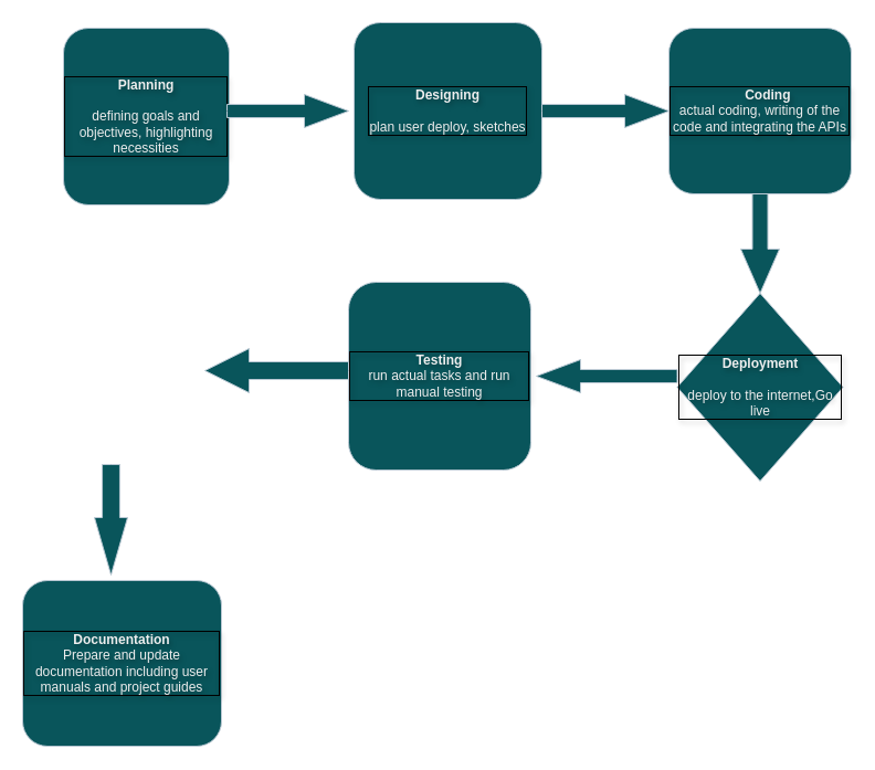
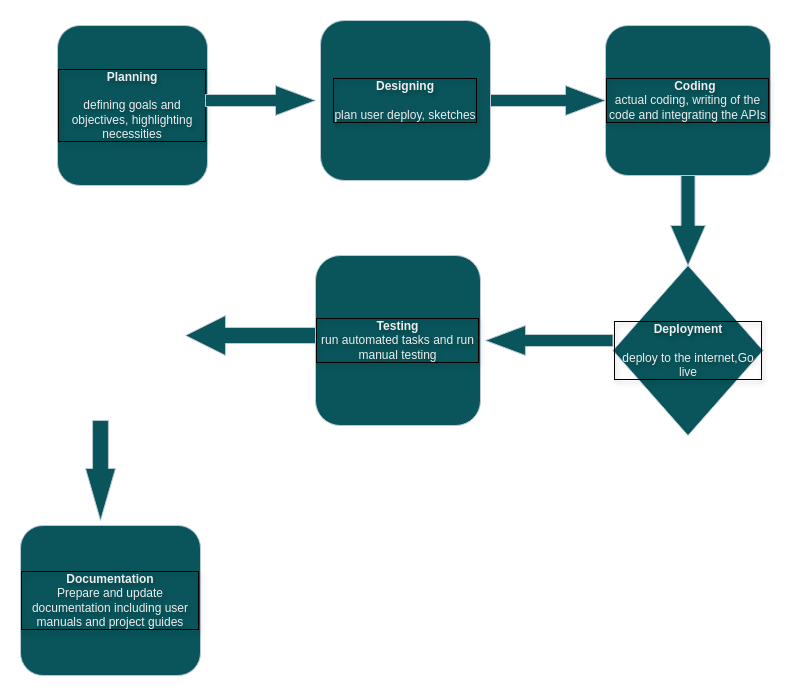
  <mxCell id="0" />
  <mxCell id="1" parent="0" />
  <mxCell id="2" value="&lt;span&gt;Planning&lt;/span&gt;&lt;div&gt;&lt;br&gt;&lt;div&gt;&lt;span style=&quot;font-weight: normal;&quot;&gt;defining goals and objectives, highlighting necessities&lt;/span&gt;&lt;/div&gt;&lt;/div&gt;" style="rounded=1;whiteSpace=wrap;html=1;fontStyle=1;fillColor=#09555B;fontColor=#EEEEEE;strokeColor=#BAC8D3;labelBackgroundColor=none;labelBorderColor=default;textShadow=1;" vertex="1" parent="1"><mxGeometry x="57" y="25" width="150" height="160" as="geometry" /></mxCell>
  <mxCell id="3" value="Designing&lt;div&gt;&lt;span style=&quot;font-weight: normal;&quot;&gt;&lt;br&gt;&lt;/span&gt;&lt;/div&gt;&lt;div&gt;&lt;span style=&quot;font-weight: normal;&quot;&gt;plan user deploy, sketches&lt;/span&gt;&lt;/div&gt;" style="rounded=1;whiteSpace=wrap;html=1;fontStyle=1;fillColor=#09555B;fontColor=#EEEEEE;strokeColor=#BAC8D3;labelBackgroundColor=none;labelBorderColor=default;textShadow=1;" vertex="1" parent="1"><mxGeometry x="320" y="20" width="170" height="160" as="geometry" /></mxCell>
  <mxCell id="4" value="&lt;span style=&quot;white-space: pre;&quot;&gt;&#09;&lt;/span&gt;Coding&lt;span style=&quot;white-space: pre;&quot;&gt;&#09;&lt;/span&gt;&lt;div&gt;&lt;span style=&quot;font-weight: normal;&quot;&gt;actual coding, writing of the code and integrating the APIs&lt;/span&gt;&lt;/div&gt;" style="rounded=1;whiteSpace=wrap;html=1;fontStyle=1;fillColor=#09555B;fontColor=#EEEEEE;strokeColor=#BAC8D3;labelBackgroundColor=none;labelBorderColor=default;textShadow=1;" vertex="1" parent="1"><mxGeometry x="605" y="25" width="165" height="150" as="geometry" /></mxCell>
  <mxCell id="5" value="Deployment&lt;div&gt;&lt;span style=&quot;font-weight: normal;&quot;&gt;&lt;br&gt;&lt;/span&gt;&lt;/div&gt;&lt;div&gt;&lt;span style=&quot;font-weight: normal;&quot;&gt;deploy to the internet,Go live&lt;/span&gt;&lt;/div&gt;" style="rhombus;whiteSpace=wrap;html=1;fontStyle=1;fillColor=#09555B;fontColor=#EEEEEE;strokeColor=#BAC8D3;labelBackgroundColor=none;labelBorderColor=default;textShadow=1;" vertex="1" parent="1"><mxGeometry x="612.5" y="265" width="150" height="170" as="geometry" /></mxCell>
- <mxCell id="6" value="Testing&lt;div&gt;&lt;span style=&quot;font-weight: normal;&quot;&gt;run actual tasks and run manual testing&lt;/span&gt;&lt;/div&gt;" style="rounded=1;whiteSpace=wrap;html=1;fontStyle=1;fillColor=#09555B;fontColor=#EEEEEE;strokeColor=#BAC8D3;labelBackgroundColor=none;labelBorderColor=default;textShadow=1;" vertex="1" parent="1"><mxGeometry x="315" y="255" width="165" height="170" as="geometry" /></mxCell>
+ <mxCell id="6" value="Testing&lt;div&gt;&lt;span style=&quot;font-weight: normal;&quot;&gt;run automated tasks and run manual testing&lt;/span&gt;&lt;/div&gt;" style="rounded=1;whiteSpace=wrap;html=1;fontStyle=1;fillColor=#09555B;fontColor=#EEEEEE;strokeColor=#BAC8D3;labelBackgroundColor=none;labelBorderColor=default;textShadow=1;" vertex="1" parent="1"><mxGeometry x="315" y="255" width="165" height="170" as="geometry" /></mxCell>
  <mxCell id="7" value="Documentation&lt;div&gt;&lt;span style=&quot;font-weight: normal;&quot;&gt;Prepare and update documentation including user manuals and project guides&lt;/span&gt;&lt;br&gt;&lt;/div&gt;" style="rounded=1;whiteSpace=wrap;html=1;fontStyle=1;labelBackgroundColor=none;labelBorderColor=default;textShadow=1;fillColor=#09555B;fontColor=#EEEEEE;strokeColor=#BAC8D3;" vertex="1" parent="1"><mxGeometry x="20" y="525" width="180" height="150" as="geometry" /></mxCell>
  <mxCell id="8" value="" style="html=1;shadow=0;dashed=0;align=center;verticalAlign=middle;shape=mxgraph.arrows2.arrow;dy=0.6;dx=40;notch=0;fontStyle=1;fillColor=#09555B;fontColor=#EEEEEE;strokeColor=#BAC8D3;labelBackgroundColor=none;labelBorderColor=default;textShadow=1;whiteSpace=wrap;rounded=1;" vertex="1" parent="1"><mxGeometry x="205" y="85" width="110" height="30" as="geometry" /></mxCell>
  <mxCell id="9" value="" style="html=1;shadow=0;dashed=0;align=center;verticalAlign=middle;shape=mxgraph.arrows2.arrow;dy=0.6;dx=40;notch=0;fontStyle=1;fillColor=#09555B;fontColor=#EEEEEE;strokeColor=#BAC8D3;labelBackgroundColor=none;labelBorderColor=default;textShadow=1;whiteSpace=wrap;rounded=1;" vertex="1" parent="1"><mxGeometry x="490" y="85" width="115" height="30" as="geometry" /></mxCell>
  <mxCell id="10" value="" style="html=1;shadow=0;dashed=0;align=center;verticalAlign=middle;shape=mxgraph.arrows2.arrow;dy=0.6;dx=40;direction=south;notch=0;fontStyle=1;fillColor=#09555B;fontColor=#EEEEEE;strokeColor=#BAC8D3;labelBackgroundColor=none;labelBorderColor=default;textShadow=1;whiteSpace=wrap;rounded=1;" vertex="1" parent="1"><mxGeometry x="670" y="175" width="35" height="90" as="geometry" /></mxCell>
  <mxCell id="11" value="" style="html=1;shadow=0;dashed=0;align=center;verticalAlign=middle;shape=mxgraph.arrows2.arrow;dy=0.6;dx=40;flipH=1;notch=0;fontStyle=1;fillColor=#09555B;fontColor=#EEEEEE;strokeColor=#BAC8D3;labelBackgroundColor=none;labelBorderColor=default;textShadow=1;whiteSpace=wrap;rounded=1;" vertex="1" parent="1"><mxGeometry x="485" y="325" width="127.5" height="30" as="geometry" /></mxCell>
  <mxCell id="12" value="" style="html=1;shadow=0;dashed=0;align=center;verticalAlign=middle;shape=mxgraph.arrows2.arrow;dy=0.6;dx=40;flipH=1;notch=0;fontStyle=1;fillColor=#09555B;fontColor=#EEEEEE;strokeColor=#BAC8D3;labelBackgroundColor=none;labelBorderColor=default;textShadow=1;whiteSpace=wrap;rounded=1;" vertex="1" parent="1"><mxGeometry x="185" y="315" width="130" height="40" as="geometry" /></mxCell>
  <mxCell id="13" value="" style="html=1;shadow=0;dashed=0;align=center;verticalAlign=middle;shape=mxgraph.arrows2.arrow;dy=0.47;dx=52;direction=south;notch=0;labelBackgroundColor=none;fillColor=#09555B;fontColor=#EEEEEE;strokeColor=#BAC8D3;labelBorderColor=default;textShadow=1;whiteSpace=wrap;rounded=1;" vertex="1" parent="1"><mxGeometry x="85" y="420" width="30" height="100" as="geometry" /></mxCell>
